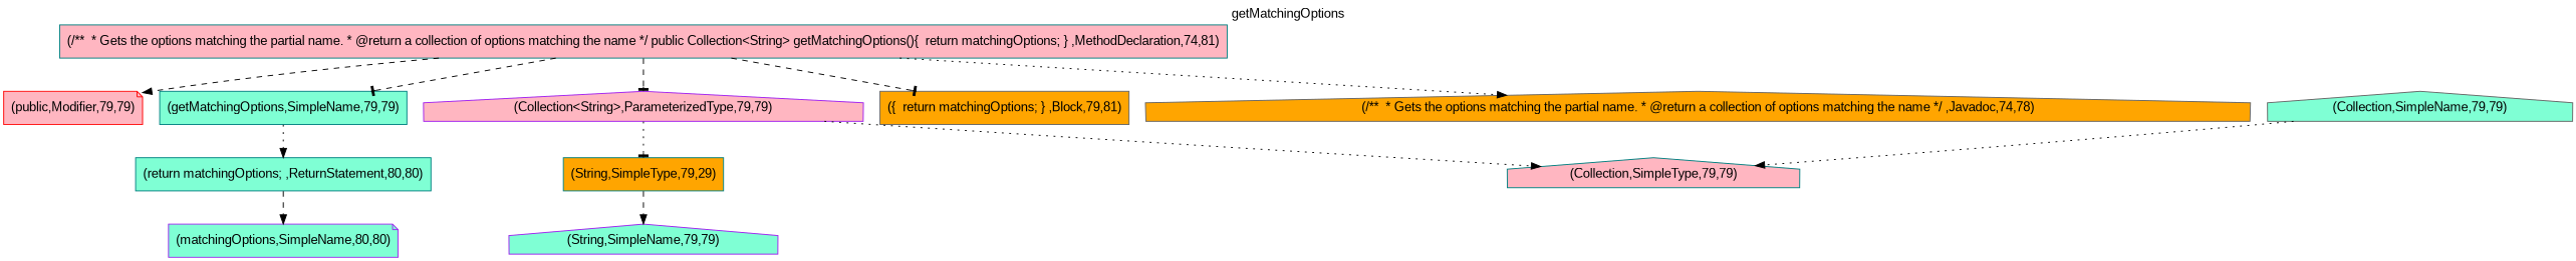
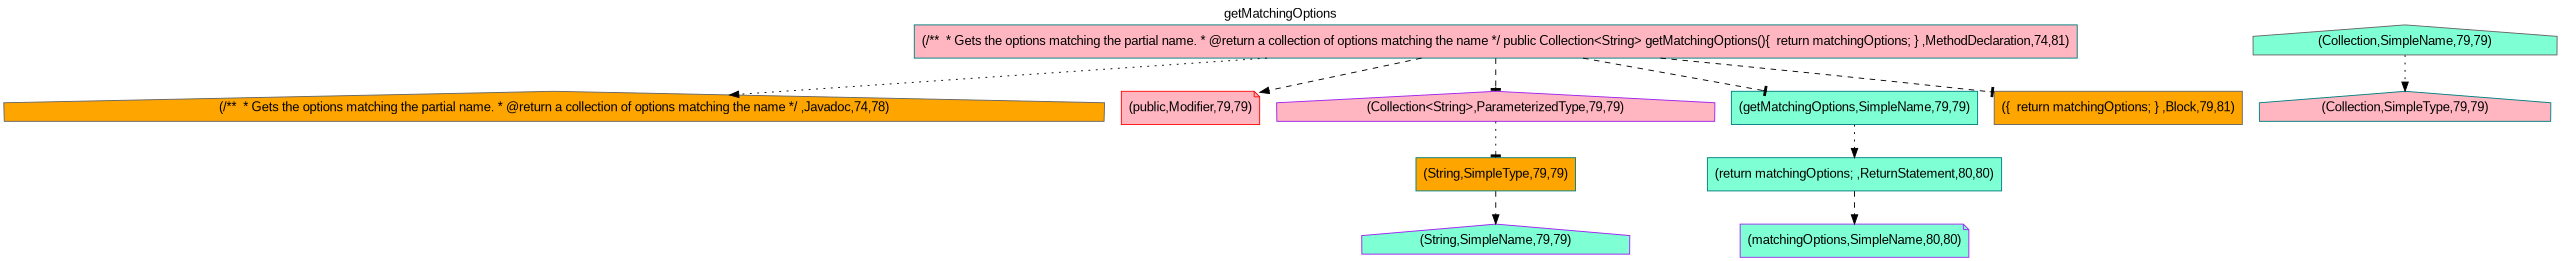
  digraph {
    concentrate=true
    fontname="Liberation Sans"
    label=getMatchingOptions
    labelloc=t
    node [color=teal endLineNumber=79 fillcolor=aquamarine fontname="Liberation Sans" shape=box startLineNumber=79 style=filled type=42]
    edge [arrowhead=normal fontname="Liberation Sans" style=dashed]
    n1 [endLineNumber=81 fillcolor=lightpink label="(/**  * Gets the options matching the partial name. * @return a collection of options matching the name */ public Collection<String> getMatchingOptions(){  return matchingOptions; } ,MethodDeclaration,74,81)" startLineNumber=74 type=31]
    n2 [color=gray40 endLineNumber=78 fillcolor=orange label="(/**  * Gets the options matching the partial name. * @return a collection of options matching the name */ ,Javadoc,74,78)" shape=house startLineNumber=74 type=29]
    n3 [color=red fillcolor=lightpink label="(public,Modifier,79,79)" shape=note type=83]
    n4 [color=purple fillcolor=lightpink label="(Collection<String>,ParameterizedType,79,79)" shape=house type=74]
    n5 [label="(getMatchingOptions,SimpleName,79,79)"]
    n6 [color=gray40 endLineNumber=81 fillcolor=orange label="({  return matchingOptions; } ,Block,79,81)" type=8]
    n7 [fillcolor=lightpink label="(Collection,SimpleType,79,79)" shape=house type=43]
-   n8 [fillcolor=orange label="(String,SimpleType,79,29)" type=43]
+   n8 [fillcolor=orange label="(String,SimpleType,79,79)" type=43]
    n9 [endLineNumber=80 label="(return matchingOptions; ,ReturnStatement,80,80)" startLineNumber=80 type=41]
    n10 [color=purple label="(String,SimpleName,79,79)" shape=house]
    n11 [color=gray40 label="(Collection,SimpleName,79,79)" shape=house]
    n12 [color=purple endLineNumber=80 label="(matchingOptions,SimpleName,80,80)" shape=note startLineNumber=80]
    n1 -> n2 [style=dotted]
    n1 -> n3
    n1 -> n4 [arrowhead=tee]
    n1 -> n5 [arrowhead=tee]
    n1 -> n6 [arrowhead=tee]
-   n4 -> n7 [style=dotted]
    n4 -> n8 [arrowhead=tee style=dotted]
    n5 -> n9 [style=dotted]
    n8 -> n10
    n9 -> n12
    n11 -> n7 [style=dotted]
  }
